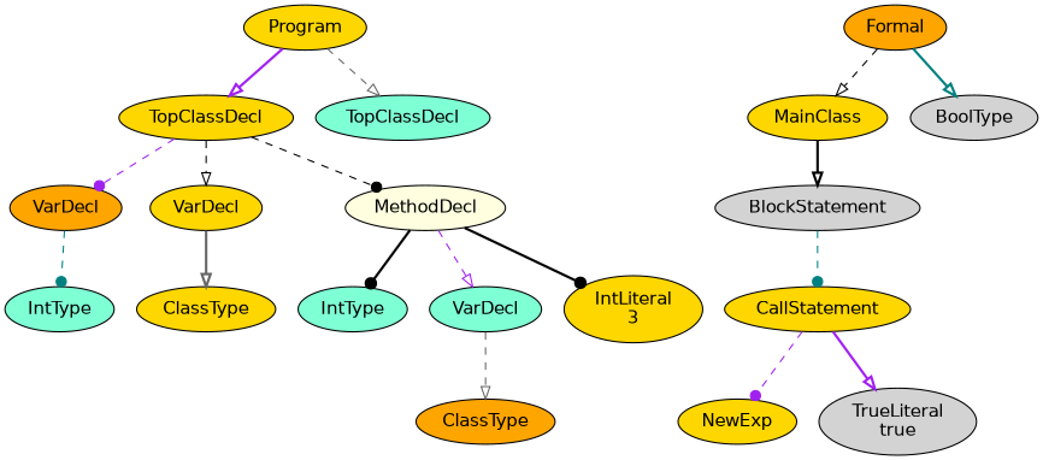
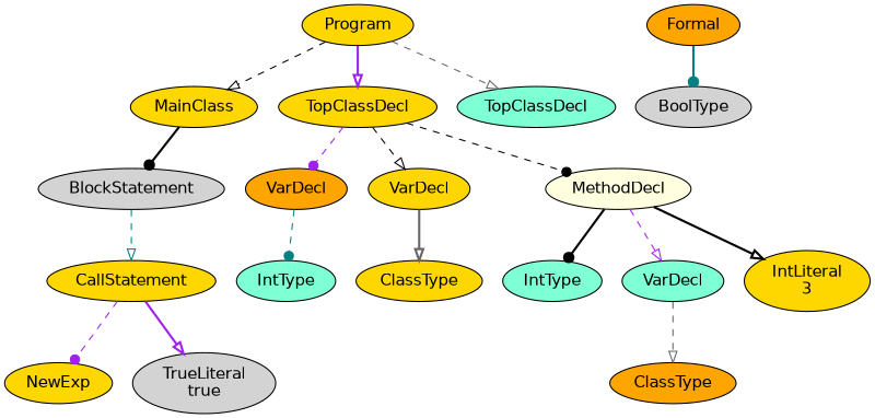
  digraph {
    fontname="DejaVu Sans"
    node [fillcolor=gold fontname="DejaVu Sans" style=filled]
    edge [arrowhead=onormal color=black fontname="DejaVu Sans" style=dashed]
    n1 [label=Program]
    n2 [label=MainClass]
    n3 [label=TopClassDecl]
    n4 [fillcolor=aquamarine label=TopClassDecl]
    n5 [fillcolor=lightgrey label=BlockStatement]
    n6 [fillcolor=orange label=VarDecl]
    n7 [label=VarDecl]
    n8 [fillcolor=lightyellow label=MethodDecl]
    n9 [label=CallStatement]
    n10 [label=NewExp]
    n11 [fillcolor=lightgrey label="TrueLiteral\ntrue"]
    n12 [fillcolor=aquamarine label=IntType]
    n13 [label=ClassType]
    n14 [fillcolor=aquamarine label=IntType]
    n15 [fillcolor=aquamarine label=VarDecl]
    n16 [label="IntLiteral\n3"]
    n17 [fillcolor=orange label=Formal]
    n18 [fillcolor=lightgrey label=BoolType]
    n19 [fillcolor=orange label=ClassType]
-   n17 -> n2
+   n1 -> n2
    n1 -> n3 [color=purple style=bold]
    n1 -> n4 [color=gray40]
-   n2 -> n5 [style=bold]
+   n2 -> n5 [arrowhead=dot style=bold]
    n3 -> n6 [arrowhead=dot color=purple]
    n3 -> n7
    n3 -> n8 [arrowhead=dot]
-   n5 -> n9 [arrowhead=dot color=teal]
+   n5 -> n9 [color=teal]
    n6 -> n12 [arrowhead=dot color=teal]
    n7 -> n13 [color=gray40 style=bold]
    n8 -> n14 [arrowhead=dot style=bold]
    n8 -> n15 [color=purple]
-   n8 -> n16 [arrowhead=dot style=bold]
+   n8 -> n16 [style=bold]
    n9 -> n10 [arrowhead=dot color=purple]
    n9 -> n11 [color=purple style=bold]
    n15 -> n19 [color=gray40]
-   n17 -> n18 [color=teal style=bold]
+   n17 -> n18 [arrowhead=dot color=teal style=bold]
  }
